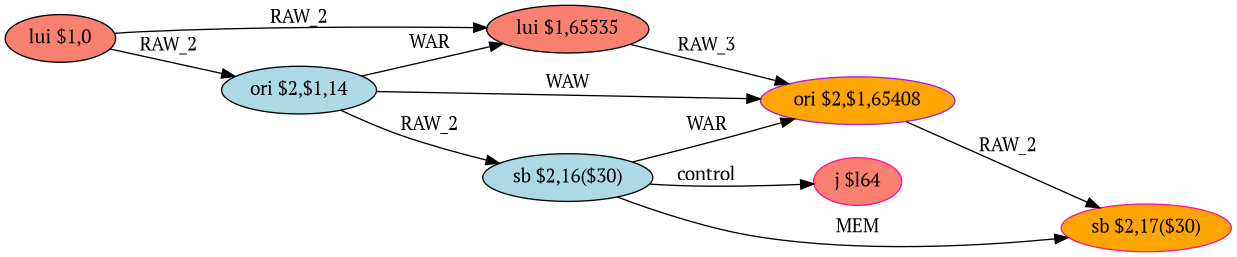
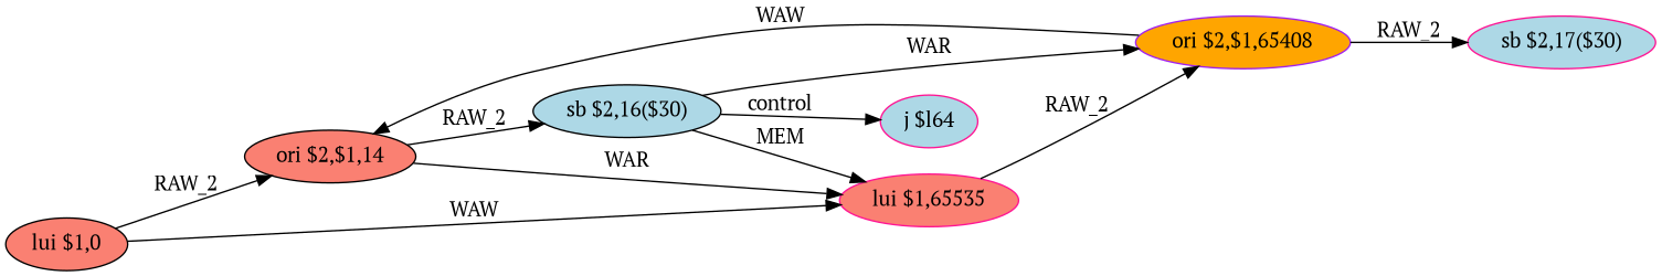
  digraph {
    fontname="PT Serif"
    rankdir=LR
    node [color=black fillcolor=salmon fontname="PT Serif" shape=ellipse style=filled]
    edge [fontname="PT Serif"]
    n1 [label="lui $1,0"]
-   n2 [fillcolor=lightblue label="ori $2,$1,14"]
-   n3 [label="lui $1,65535"]
+   n2 [label="ori $2,$1,14"]
+   n3 [color=deeppink label="lui $1,65535"]
    n4 [fillcolor=lightblue label="sb $2,16($30)"]
    n5 [color=purple fillcolor=orange label="ori $2,$1,65408"]
-   n6 [color=deeppink fillcolor=orange label="sb $2,17($30)"]
-   n7 [color=deeppink label="j $l64"]
+   n6 [color=deeppink fillcolor=lightblue label="sb $2,17($30)"]
+   n7 [color=deeppink fillcolor=lightblue label="j $l64"]
    n1 -> n2 [label=RAW_2]
-   n1 -> n3 [label=RAW_2]
+   n1 -> n3 [label=WAW]
    n2 -> n3 [label=WAR]
    n2 -> n4 [label=RAW_2]
-   n2 -> n5 [label=WAW]
-   n3 -> n5 [label=RAW_3]
+   n5 -> n2 [label=WAW]
+   n3 -> n5 [label=RAW_2]
    n4 -> n5 [label=WAR]
-   n4 -> n6 [label=MEM]
+   n4 -> n3 [label=MEM]
    n4 -> n7 [label=control]
    n5 -> n6 [label=RAW_2]
  }
